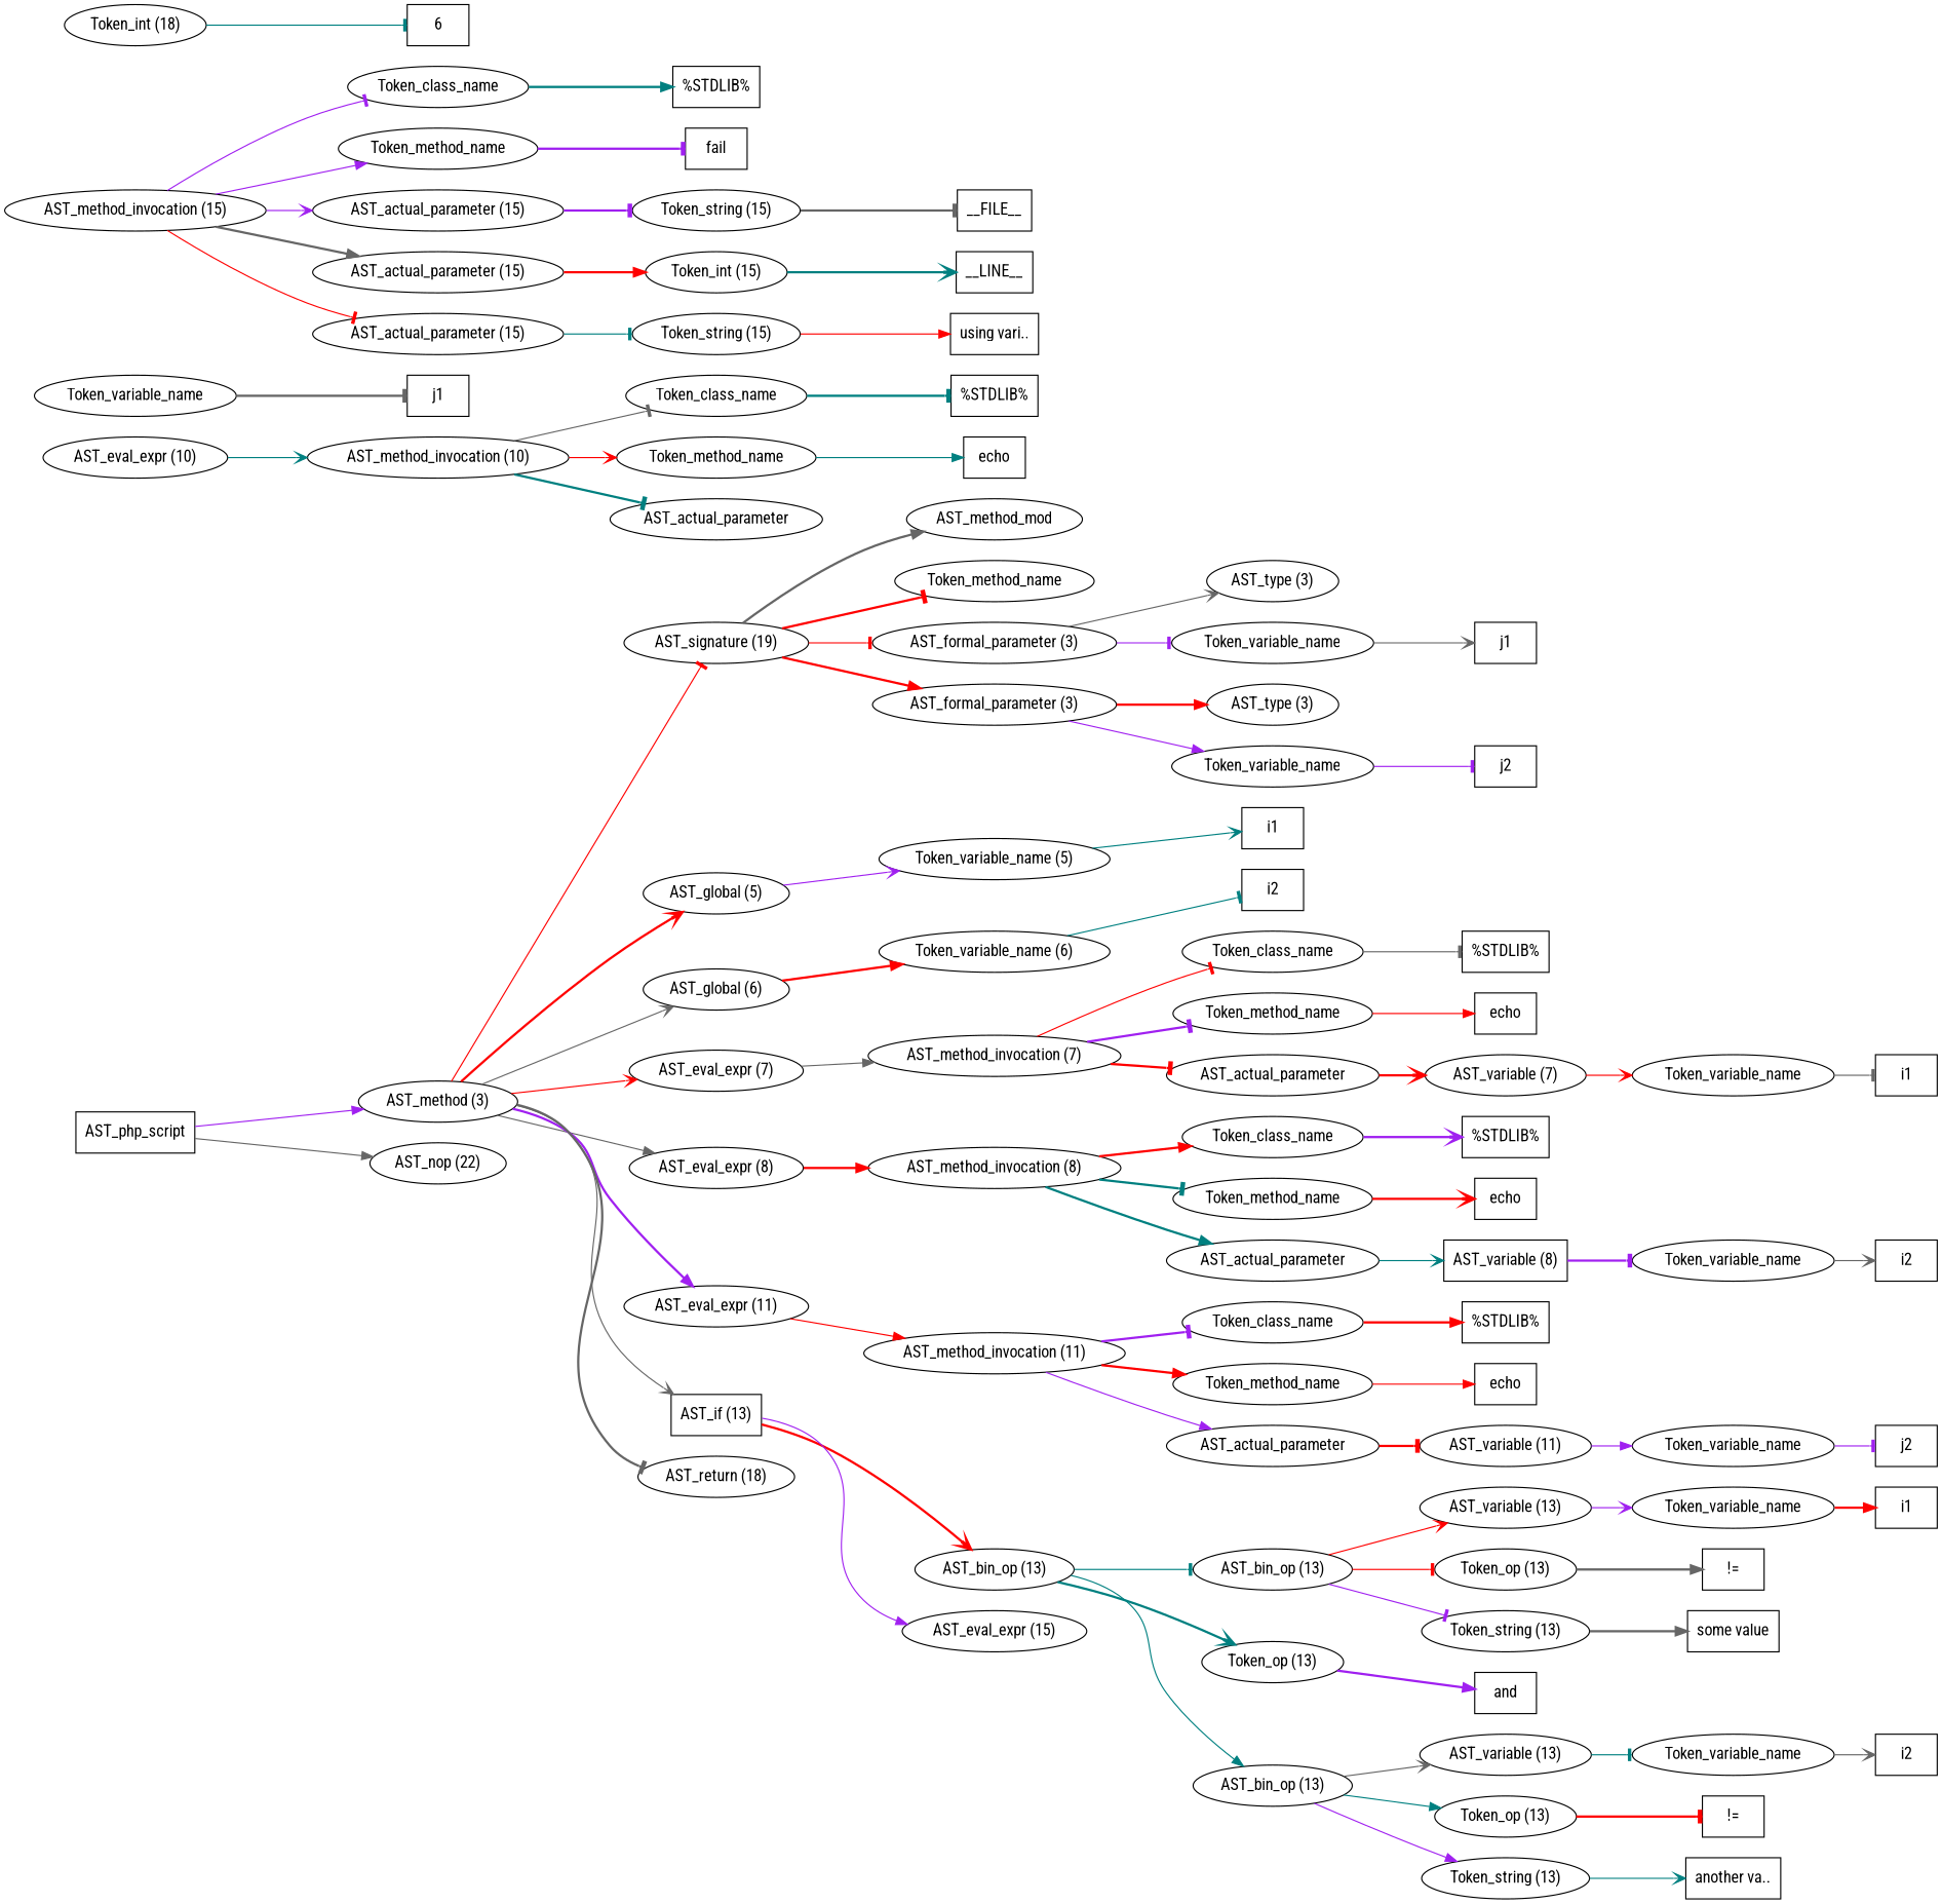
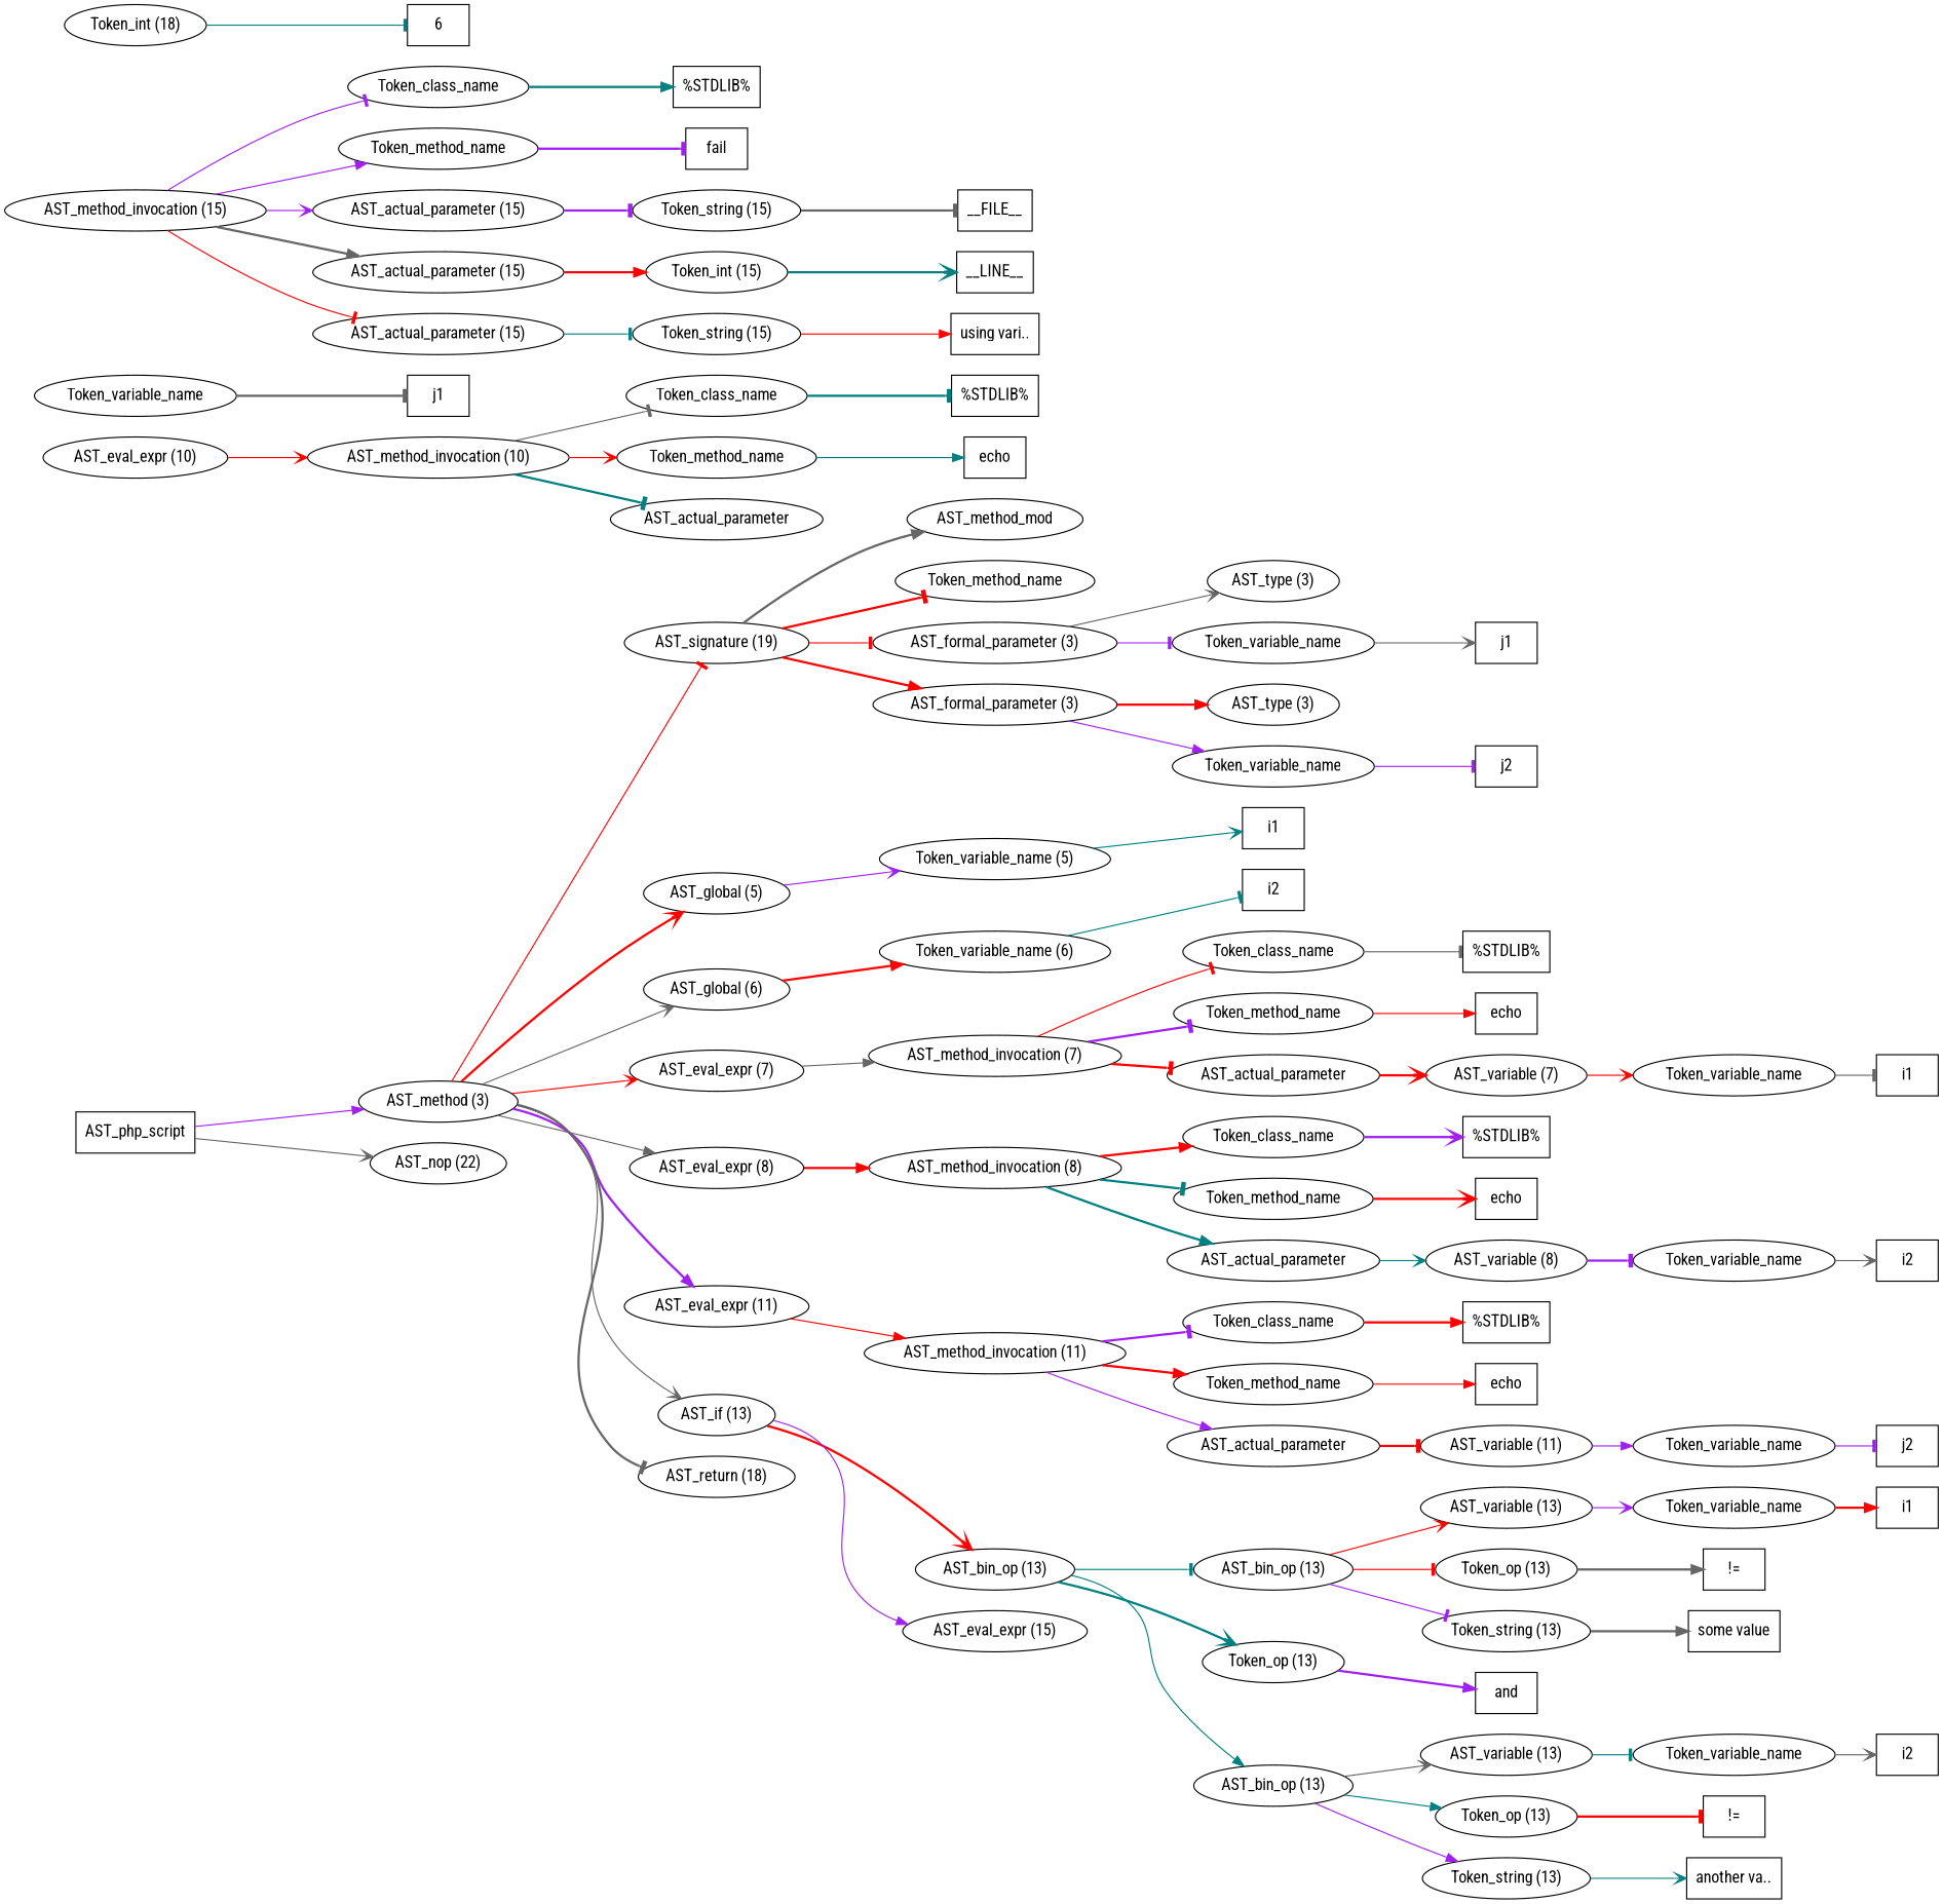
  digraph {
    fontname="Roboto Condensed"
    rankdir=LR
    node [fontname="Roboto Condensed"]
    edge [arrowhead=normal color=red fontname="Roboto Condensed" style=solid]
    n1 [label=AST_php_script shape=box]
    n2 [label="AST_method (3)"]
    n3 [label="AST_nop (22)"]
    n4 [label="AST_signature (19)"]
    n5 [label="AST_global (5)"]
    n6 [label="AST_global (6)"]
    n7 [label="AST_eval_expr (7)"]
    n8 [label="AST_eval_expr (8)"]
    n9 [label="AST_eval_expr (11)"]
-   n10 [label="AST_if (13)" shape=box]
+   n10 [label="AST_if (13)"]
    n11 [label="AST_return (18)"]
    n12 [label=AST_method_mod]
    n13 [label=Token_method_name]
    n14 [label="AST_formal_parameter (3)"]
    n15 [label="AST_formal_parameter (3)"]
    n16 [label="Token_variable_name (5)"]
    n17 [label="Token_variable_name (6)"]
    n18 [label="AST_method_invocation (7)"]
    n19 [label="AST_method_invocation (8)"]
    n20 [label="AST_eval_expr (10)"]
    n21 [label="AST_method_invocation (10)"]
    n22 [label="AST_method_invocation (11)"]
    n23 [label="AST_bin_op (13)"]
    n24 [label="AST_eval_expr (15)"]
    n25 [label="AST_type (3)"]
    n26 [label=Token_variable_name]
    n27 [label="AST_type (3)"]
    n28 [label=Token_variable_name]
    n29 [label=j1 shape=box]
    n30 [label=j2 shape=box]
    n31 [label=i1 shape=box]
    n32 [label=i2 shape=box]
    n33 [label=Token_class_name]
    n34 [label=Token_method_name]
    n35 [label=AST_actual_parameter]
    n36 [label="%STDLIB%" shape=box]
    n37 [label=echo shape=box]
    n38 [label="AST_variable (7)"]
    n39 [label=Token_variable_name]
    n40 [label=i1 shape=box]
    n41 [label=Token_class_name]
    n42 [label=Token_method_name]
    n43 [label=AST_actual_parameter]
    n44 [label="%STDLIB%" shape=box]
    n45 [label=echo shape=box]
-   n46 [label="AST_variable (8)" shape=box]
+   n46 [label="AST_variable (8)"]
    n47 [label=Token_variable_name]
    n48 [label=i2 shape=box]
    n49 [label=Token_class_name]
    n50 [label=Token_method_name]
    n51 [label=AST_actual_parameter]
    n52 [label="%STDLIB%" shape=box]
    n53 [label=echo shape=box]
    n54 [label=Token_variable_name]
    n55 [label=j1 shape=box]
    n56 [label=Token_class_name]
    n57 [label=Token_method_name]
    n58 [label=AST_actual_parameter]
    n59 [label="%STDLIB%" shape=box]
    n60 [label=echo shape=box]
    n61 [label="AST_variable (11)"]
    n62 [label=Token_variable_name]
    n63 [label=j2 shape=box]
    n64 [label="AST_bin_op (13)"]
    n65 [label="Token_op (13)"]
    n66 [label="AST_bin_op (13)"]
    n67 [label="AST_variable (13)"]
    n68 [label="Token_op (13)"]
    n69 [label="Token_string (13)"]
    n70 [label=and shape=box]
    n71 [label="AST_variable (13)"]
    n72 [label="Token_op (13)"]
    n73 [label="Token_string (13)"]
    n74 [label=Token_variable_name]
    n75 [label="!=" shape=box]
    n76 [label="some value" shape=box]
    n77 [label=i1 shape=box]
    n78 [label=Token_variable_name]
    n79 [label="!=" shape=box]
    n80 [label="another va.." shape=box]
    n81 [label=i2 shape=box]
    n82 [label="AST_method_invocation (15)"]
    n83 [label=Token_class_name]
    n84 [label=Token_method_name]
    n85 [label="AST_actual_parameter (15)"]
    n86 [label="AST_actual_parameter (15)"]
    n87 [label="AST_actual_parameter (15)"]
    n88 [label="%STDLIB%" shape=box]
    n89 [label=fail shape=box]
    n90 [label="Token_string (15)"]
    n91 [label="Token_int (15)"]
    n92 [label="Token_string (15)"]
    n93 [label=__FILE__ shape=box]
    n94 [label=__LINE__ shape=box]
    n95 [label="using vari.." shape=box]
    n96 [label="Token_int (18)"]
    n97 [label=6 shape=box]
    n1 -> n2 [color=purple]
-   n1 -> n3 [color=gray40]
+   n1 -> n3 [arrowhead=vee color=gray40]
    n2 -> n4 [arrowhead=tee]
    n2 -> n5 [arrowhead=vee style=bold]
    n2 -> n6 [arrowhead=vee color=gray40]
    n2 -> n7 [arrowhead=vee]
    n2 -> n8 [color=gray40]
    n2 -> n9 [color=purple style=bold]
    n2 -> n10 [arrowhead=vee color=gray40]
    n2 -> n11 [arrowhead=tee color=gray40 style=bold]
    n4 -> n12 [color=gray40 style=bold]
    n4 -> n13 [arrowhead=tee style=bold]
    n4 -> n14 [arrowhead=tee]
    n4 -> n15 [style=bold]
    n5 -> n16 [arrowhead=vee color=purple]
    n6 -> n17 [style=bold]
    n7 -> n18 [color=gray40]
    n8 -> n19 [style=bold]
    n9 -> n22
    n10 -> n23 [arrowhead=vee style=bold]
    n10 -> n24 [color=purple]
    n14 -> n25 [arrowhead=vee color=gray40]
    n14 -> n26 [arrowhead=tee color=purple]
    n15 -> n27 [style=bold]
    n15 -> n28 [color=purple]
    n16 -> n31 [arrowhead=vee color=teal]
    n17 -> n32 [arrowhead=tee color=teal]
    n18 -> n33 [arrowhead=tee]
    n18 -> n34 [arrowhead=tee color=purple style=bold]
    n18 -> n35 [arrowhead=tee style=bold]
    n19 -> n41 [style=bold]
    n19 -> n42 [arrowhead=tee color=teal style=bold]
    n19 -> n43 [color=teal style=bold]
-   n20 -> n21 [arrowhead=vee color=teal]
+   n20 -> n21 [arrowhead=vee]
    n21 -> n49 [arrowhead=tee color=gray40]
    n21 -> n50 [arrowhead=vee]
    n21 -> n51 [arrowhead=tee color=teal style=bold]
    n22 -> n56 [arrowhead=tee color=purple style=bold]
    n22 -> n57 [style=bold]
    n22 -> n58 [color=purple]
    n23 -> n64 [arrowhead=tee color=teal]
    n23 -> n65 [arrowhead=vee color=teal style=bold]
    n23 -> n66 [color=teal]
    n26 -> n29 [arrowhead=vee color=gray40]
    n28 -> n30 [arrowhead=tee color=purple]
    n33 -> n36 [arrowhead=tee color=gray40]
    n34 -> n37
    n35 -> n38 [arrowhead=vee style=bold]
    n38 -> n39 [arrowhead=vee]
    n39 -> n40 [arrowhead=tee color=gray40]
    n41 -> n44 [arrowhead=vee color=purple style=bold]
    n42 -> n45 [arrowhead=vee style=bold]
    n43 -> n46 [arrowhead=vee color=teal]
    n46 -> n47 [arrowhead=tee color=purple style=bold]
    n47 -> n48 [arrowhead=vee color=gray40]
    n49 -> n52 [arrowhead=tee color=teal style=bold]
    n50 -> n53 [color=teal]
    n54 -> n55 [arrowhead=tee color=gray40 style=bold]
    n56 -> n59 [style=bold]
    n57 -> n60
    n58 -> n61 [arrowhead=tee style=bold]
    n61 -> n62 [color=purple]
    n62 -> n63 [arrowhead=tee color=purple]
    n64 -> n67 [arrowhead=vee]
    n64 -> n68 [arrowhead=tee]
    n64 -> n69 [arrowhead=tee color=purple]
    n65 -> n70 [color=purple style=bold]
    n66 -> n71 [arrowhead=vee color=gray40]
    n66 -> n72 [color=teal]
    n66 -> n73 [color=purple]
    n67 -> n74 [arrowhead=vee color=purple]
    n68 -> n75 [color=gray40 style=bold]
    n69 -> n76 [color=gray40 style=bold]
    n71 -> n78 [arrowhead=tee color=teal]
    n72 -> n79 [arrowhead=tee style=bold]
    n73 -> n80 [arrowhead=vee color=teal]
    n74 -> n77 [style=bold]
    n78 -> n81 [arrowhead=vee color=gray40]
    n82 -> n83 [arrowhead=tee color=purple]
    n82 -> n84 [color=purple]
    n82 -> n85 [arrowhead=vee color=purple]
    n82 -> n86 [color=gray40 style=bold]
    n82 -> n87 [arrowhead=tee]
    n83 -> n88 [color=teal style=bold]
    n84 -> n89 [arrowhead=tee color=purple style=bold]
    n85 -> n90 [arrowhead=tee color=purple style=bold]
    n86 -> n91 [style=bold]
    n87 -> n92 [arrowhead=tee color=teal]
    n90 -> n93 [arrowhead=tee color=gray40 style=bold]
    n91 -> n94 [arrowhead=vee color=teal style=bold]
    n92 -> n95
    n96 -> n97 [arrowhead=tee color=teal]
  }
